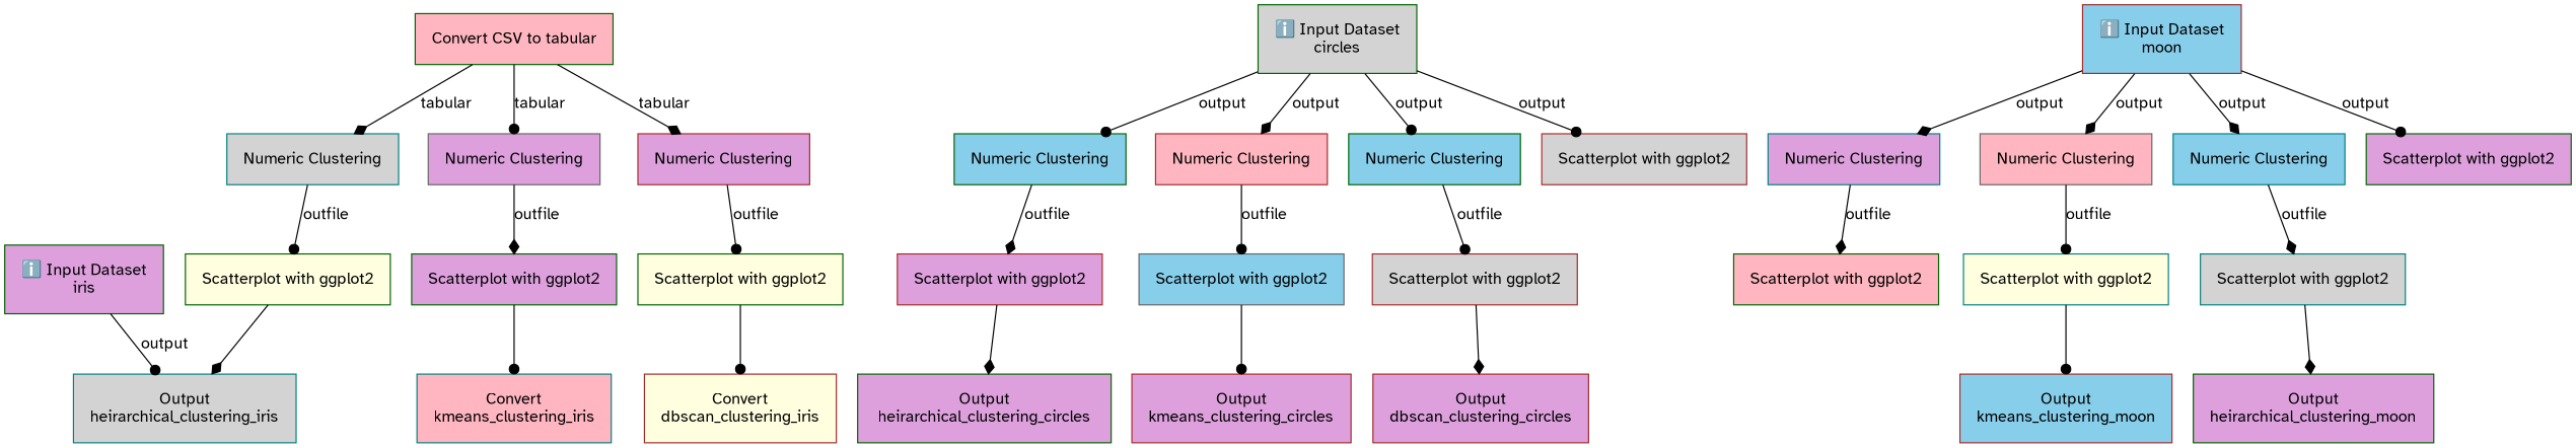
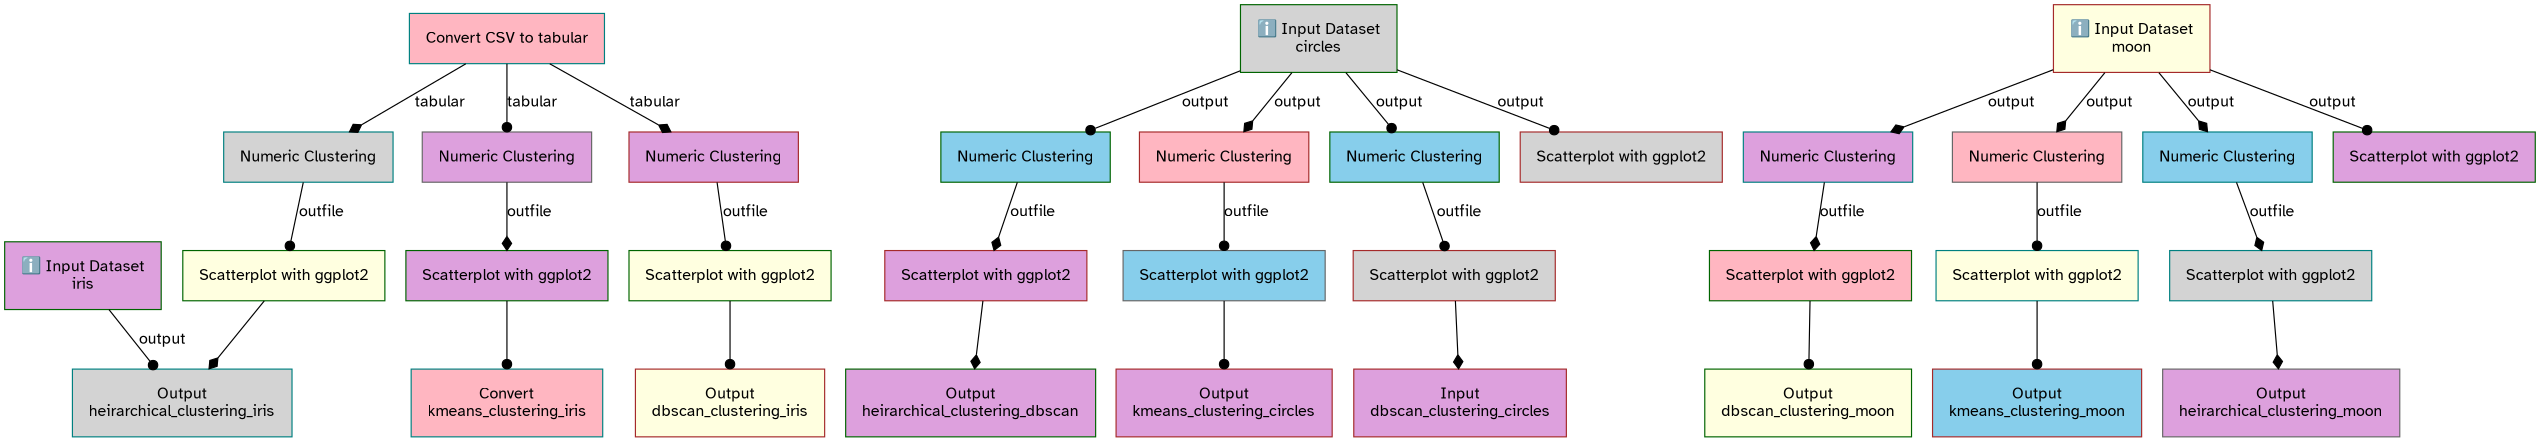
  digraph {
    node [color=darkgreen fillcolor=plum fontname="Atkinson Hyperlegible" margin="0.2,0.2" shape=box style=filled]
    edge [arrowhead=dot fontname="Atkinson Hyperlegible"]
    n1 [label="ℹ️ Input Dataset\niris"]
    n2 [color=teal fillcolor=lightgrey label="Output\nheirarchical_clustering_iris"]
-   n3 [fillcolor=lightpink label="Convert CSV to tabular"]
+   n3 [color=teal fillcolor=lightpink label="Convert CSV to tabular"]
    n4 [color=teal fillcolor=lightgrey label="Numeric Clustering"]
    n5 [color=gray40 label="Numeric Clustering"]
    n6 [color=brown label="Numeric Clustering"]
    n7 [fillcolor=lightgrey label="ℹ️ Input Dataset\ncircles"]
    n8 [fillcolor=skyblue label="Numeric Clustering"]
    n9 [color=brown fillcolor=lightpink label="Numeric Clustering"]
    n10 [fillcolor=skyblue label="Numeric Clustering"]
    n11 [color=brown fillcolor=lightgrey label="Scatterplot with ggplot2"]
    n12 [color=brown label="Scatterplot with ggplot2"]
    n13 [color=gray40 fillcolor=skyblue label="Scatterplot with ggplot2"]
    n14 [color=brown fillcolor=lightgrey label="Scatterplot with ggplot2"]
    n15 [color=teal label="Numeric Clustering"]
    n16 [fillcolor=lightpink label="Scatterplot with ggplot2"]
-   n18 [color=brown fillcolor=skyblue label="ℹ️ Input Dataset\nmoon"]
+   n17 [fillcolor=lightyellow label="Output\ndbscan_clustering_moon"]
+   n18 [color=brown fillcolor=lightyellow label="ℹ️ Input Dataset\nmoon"]
    n19 [color=gray40 fillcolor=lightpink label="Numeric Clustering"]
    n20 [color=teal fillcolor=skyblue label="Numeric Clustering"]
    n21 [label="Scatterplot with ggplot2"]
    n22 [color=teal fillcolor=lightyellow label="Scatterplot with ggplot2"]
    n23 [color=teal fillcolor=lightgrey label="Scatterplot with ggplot2"]
    n24 [color=brown fillcolor=skyblue label="Output\nkmeans_clustering_moon"]
    n25 [fillcolor=lightyellow label="Scatterplot with ggplot2"]
    n26 [label="Scatterplot with ggplot2"]
    n27 [fillcolor=lightyellow label="Scatterplot with ggplot2"]
    n28 [color=teal fillcolor=lightpink label="Convert\nkmeans_clustering_iris"]
-   n29 [color=brown fillcolor=lightyellow label="Convert\ndbscan_clustering_iris"]
-   n30 [label="Output\nheirarchical_clustering_circles"]
+   n29 [color=brown fillcolor=lightyellow label="Output\ndbscan_clustering_iris"]
+   n30 [label="Output\nheirarchical_clustering_dbscan"]
    n31 [color=brown label="Output\nkmeans_clustering_circles"]
-   n32 [color=brown label="Output\ndbscan_clustering_circles"]
-   n33 [label="Output\nheirarchical_clustering_moon"]
+   n32 [color=brown label="Input\ndbscan_clustering_circles"]
+   n33 [color=gray40 label="Output\nheirarchical_clustering_moon"]
    n1 -> n2 [label=output]
    n3 -> n4 [arrowhead=diamond label=tabular]
    n3 -> n5 [label=tabular]
    n3 -> n6 [arrowhead=diamond label=tabular]
    n4 -> n25 [label=outfile]
    n5 -> n26 [arrowhead=diamond label=outfile]
    n6 -> n27 [label=outfile]
    n7 -> n8 [label=output]
    n7 -> n9 [arrowhead=diamond label=output]
    n7 -> n10 [label=output]
    n7 -> n11 [label=output]
    n8 -> n12 [arrowhead=diamond label=outfile]
    n9 -> n13 [label=outfile]
    n10 -> n14 [label=outfile]
    n12 -> n30 [arrowhead=diamond]
    n13 -> n31
    n14 -> n32 [arrowhead=diamond]
    n15 -> n16 [arrowhead=diamond label=outfile]
+   n16 -> n17
    n18 -> n15 [arrowhead=diamond label=output]
    n18 -> n19 [arrowhead=diamond label=output]
    n18 -> n20 [arrowhead=diamond label=output]
    n18 -> n21 [label=output]
    n19 -> n22 [label=outfile]
    n20 -> n23 [arrowhead=diamond label=outfile]
    n22 -> n24
    n23 -> n33 [arrowhead=diamond]
    n25 -> n2 [arrowhead=diamond]
    n26 -> n28
    n27 -> n29
  }
